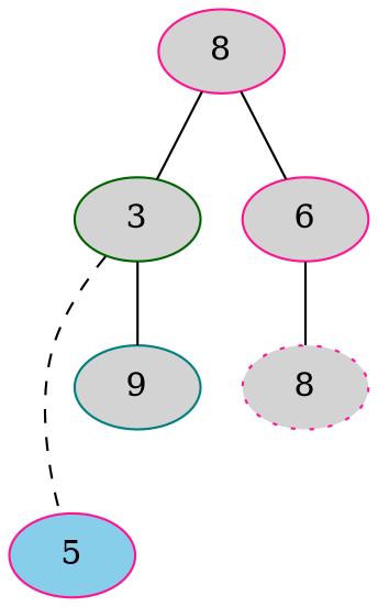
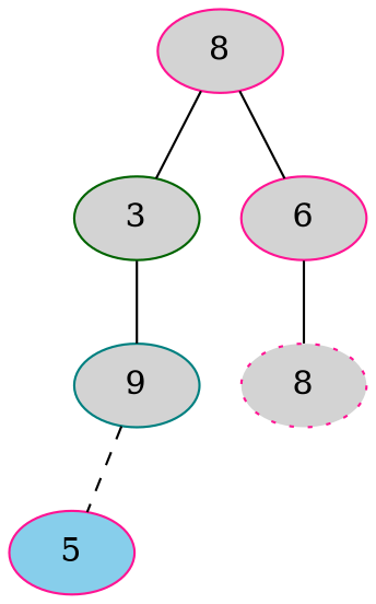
  graph {
    fontname="DejaVu Serif"
    node [color=deeppink fillcolor=lightgrey fontname="DejaVu Serif" style=filled]
    edge [fontname="DejaVu Serif" style=solid]
    n1 [label=8]
    n2 [color=darkgreen label=3]
    n3 [label=6]
    n4 [fillcolor=skyblue label=5]
    n5 [color=teal label=9]
    n6 [label=8 style="dotted,filled"]
    n1 -- n2
    n1 -- n3
-   n2 -- n4 [style=dashed]
+   n5 -- n4 [style=dashed]
    n2 -- n5
    n3 -- n6
  }
